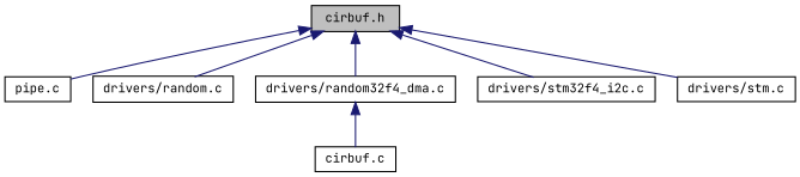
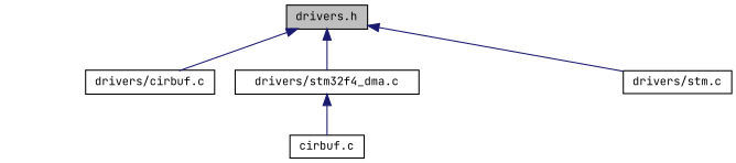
  digraph {
    fontname="JetBrains Mono"
    node [color=black fillcolor=white fontname="JetBrains Mono" fontsize=10 shape=record style=filled]
    edge [color=midnightblue dir=back fontname="JetBrains Mono" fontsize=10 labelfontname=Helvetica labelfontsize=10 style=solid]
-   n1 [fillcolor=grey75 fontcolor=black height=0.2 label="cirbuf.h" width=0.4]
-   n2 [height=0.2 label="pipe.c" width=0.4]
-   n3 [height=0.2 label="drivers/random.c" width=0.4]
-   n4 [height=0.2 label="drivers/random32f4_dma.c" width=0.4]
-   n5 [height=0.2 label="drivers/stm32f4_i2c.c" width=0.4]
+   n1 [fillcolor=grey75 fontcolor=black height=0.2 label="drivers.h" width=0.4]
+   n3 [height=0.2 label="drivers/cirbuf.c" width=0.4]
+   n4 [height=0.2 label="drivers/stm32f4_dma.c" width=0.4]
    n6 [height=0.2 label="drivers/stm.c" width=0.4]
    n7 [height=0.2 label="cirbuf.c" width=0.4]
-   n1 -> n2
    n1 -> n3
    n1 -> n4
-   n1 -> n5
    n1 -> n6
    n4 -> n7
  }
